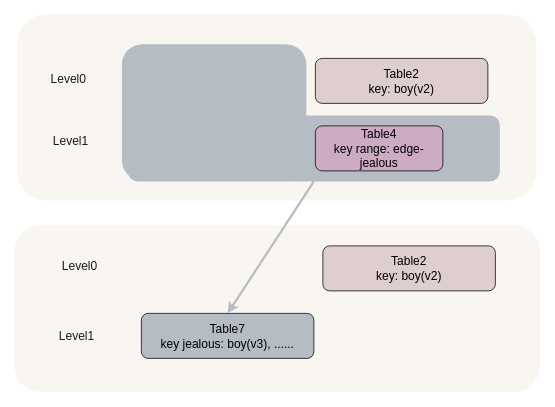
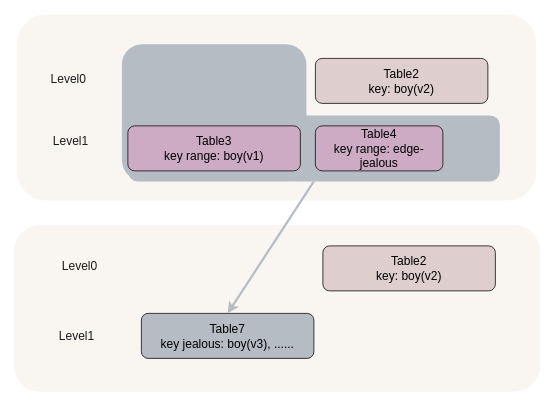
  <mxCell id="0" />
  <mxCell id="1" parent="0" />
  <mxCell id="2" value="" style="rounded=1;whiteSpace=wrap;html=1;strokeColor=#F9F6F1;strokeWidth=3;fontSize=16;fontColor=#1A1A1A;fillColor=#F9F6F1;" parent="1" vertex="1"><mxGeometry x="20" y="301" width="698" height="219" as="geometry" /></mxCell>
  <mxCell id="3" value="" style="rounded=1;whiteSpace=wrap;html=1;strokeColor=#F9F6F1;strokeWidth=3;fontSize=16;fontColor=#1A1A1A;fillColor=#F9F6F1;" parent="1" vertex="1"><mxGeometry x="24" y="20" width="689" height="245" as="geometry" /></mxCell>
  <mxCell id="4" value="" style="rounded=1;whiteSpace=wrap;html=1;fillColor=#B6BCC4;strokeColor=none;strokeWidth=3;" parent="1" vertex="1"><mxGeometry x="170" y="153" width="496" height="88" as="geometry" /></mxCell>
  <mxCell id="5" value="" style="rounded=1;whiteSpace=wrap;html=1;fillColor=#B6BCC4;strokeColor=none;strokeWidth=3;" parent="1" vertex="1"><mxGeometry x="162" y="58" width="246" height="182" as="geometry" /></mxCell>
  <mxCell id="6" value="Table2&lt;br&gt;key: boy(v2)" style="rounded=1;whiteSpace=wrap;html=1;fontSize=16;fillColor=#DECECE;" parent="1" vertex="1"><mxGeometry x="420" y="77" width="230" height="60" as="geometry" /></mxCell>
+ <mxCell id="7" value="Table3&lt;br&gt;key range: boy(v1)" style="rounded=1;whiteSpace=wrap;html=1;fontSize=16;fillColor=#CEABC5;" parent="1" vertex="1"><mxGeometry x="170" y="167" width="230" height="60" as="geometry" /></mxCell>
  <mxCell id="8" value="Table4&lt;br&gt;key range: edge-jealous" style="rounded=1;whiteSpace=wrap;html=1;fontSize=16;fillColor=#CEABC5;" parent="1" vertex="1"><mxGeometry x="420" y="167" width="170" height="60" as="geometry" /></mxCell>
  <mxCell id="9" value="Table7&lt;br&gt;key jealous: boy(v3), ......" style="rounded=1;whiteSpace=wrap;html=1;fontSize=16;fillColor=#B6BCC4;" parent="1" vertex="1"><mxGeometry x="188" y="417" width="230" height="60" as="geometry" /></mxCell>
  <mxCell id="10" value="&lt;font style=&quot;font-size: 16px;&quot; color=&quot;#1a1a1a&quot;&gt;Level0&lt;/font&gt;" style="text;html=1;strokeColor=none;fillColor=none;align=center;verticalAlign=middle;whiteSpace=wrap;rounded=0;strokeWidth=3;" parent="1" vertex="1"><mxGeometry x="61" y="89" width="60" height="30" as="geometry" /></mxCell>
  <mxCell id="11" value="&lt;font style=&quot;font-size: 16px;&quot; color=&quot;#1a1a1a&quot;&gt;Level1&lt;/font&gt;" style="text;html=1;strokeColor=none;fillColor=none;align=center;verticalAlign=middle;whiteSpace=wrap;rounded=0;strokeWidth=3;" parent="1" vertex="1"><mxGeometry x="64" y="172" width="60" height="30" as="geometry" /></mxCell>
  <mxCell id="12" value="Table2&lt;br&gt;key: boy(v2)" style="rounded=1;whiteSpace=wrap;html=1;fontSize=16;fillColor=#DECECE;" parent="1" vertex="1"><mxGeometry x="430" y="327" width="230" height="60" as="geometry" /></mxCell>
  <mxCell id="13" value="&lt;font style=&quot;font-size: 16px;&quot; color=&quot;#1a1a1a&quot;&gt;Level0&lt;/font&gt;" style="text;html=1;strokeColor=none;fillColor=none;align=center;verticalAlign=middle;whiteSpace=wrap;rounded=0;strokeWidth=3;" parent="1" vertex="1"><mxGeometry x="76" y="338" width="60" height="30" as="geometry" /></mxCell>
  <mxCell id="14" value="&lt;font style=&quot;font-size: 16px;&quot; color=&quot;#1a1a1a&quot;&gt;Level1&lt;/font&gt;" style="text;html=1;strokeColor=none;fillColor=none;align=center;verticalAlign=middle;whiteSpace=wrap;rounded=0;strokeWidth=3;" parent="1" vertex="1"><mxGeometry x="72" y="432" width="60" height="30" as="geometry" /></mxCell>
  <mxCell id="15" value="" style="endArrow=classic;html=1;strokeColor=#B6BCC4;strokeWidth=3;fontSize=16;fontColor=#1A1A1A;exitX=0.5;exitY=1;exitDx=0;exitDy=0;entryX=0.5;entryY=0;entryDx=0;entryDy=0;" parent="1" source="4" target="9" edge="1"><mxGeometry width="50" height="50" relative="1" as="geometry"><mxPoint x="611" y="670" as="sourcePoint" /><mxPoint x="661" y="620" as="targetPoint" /></mxGeometry></mxCell>
